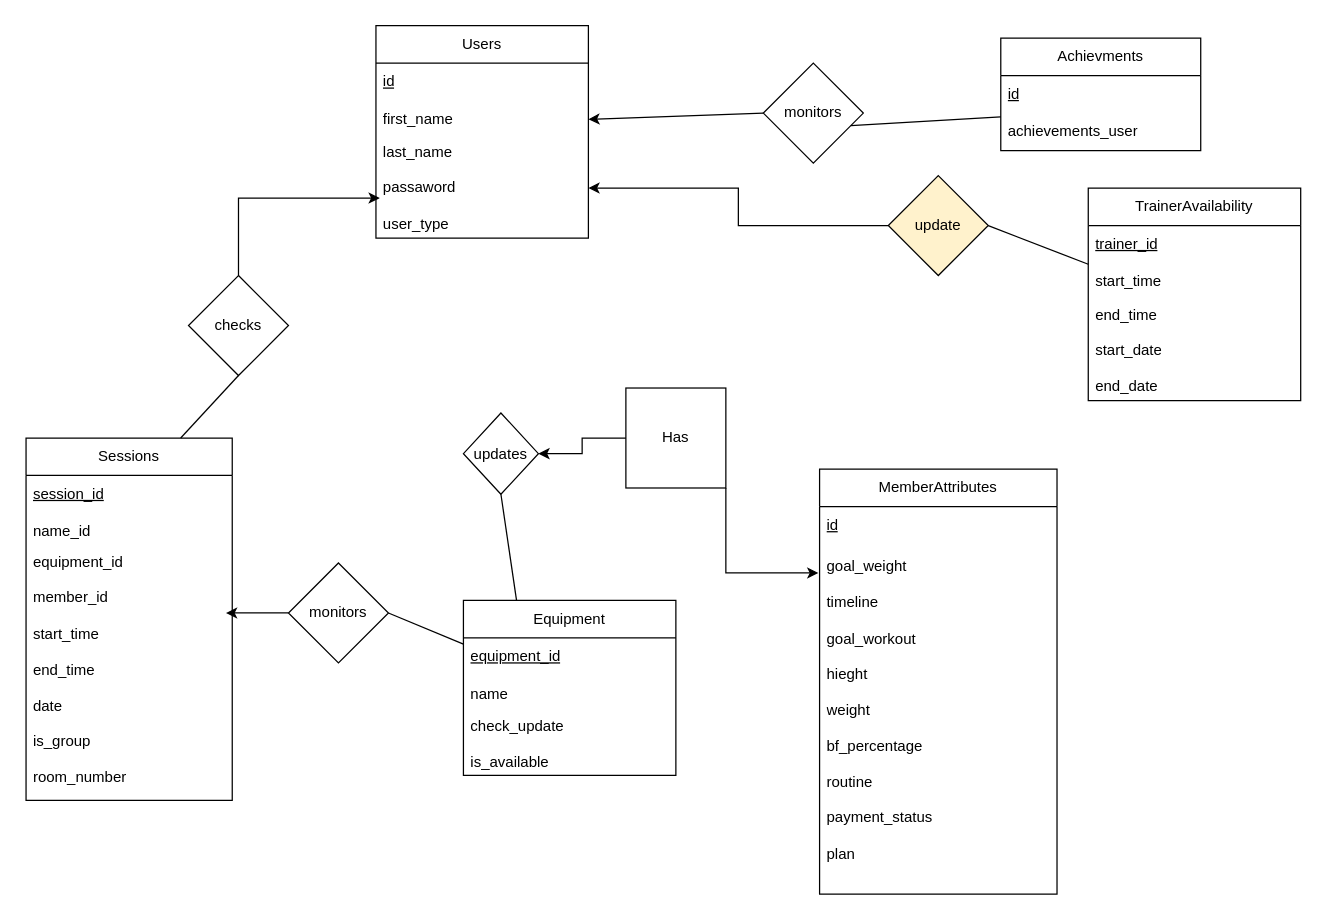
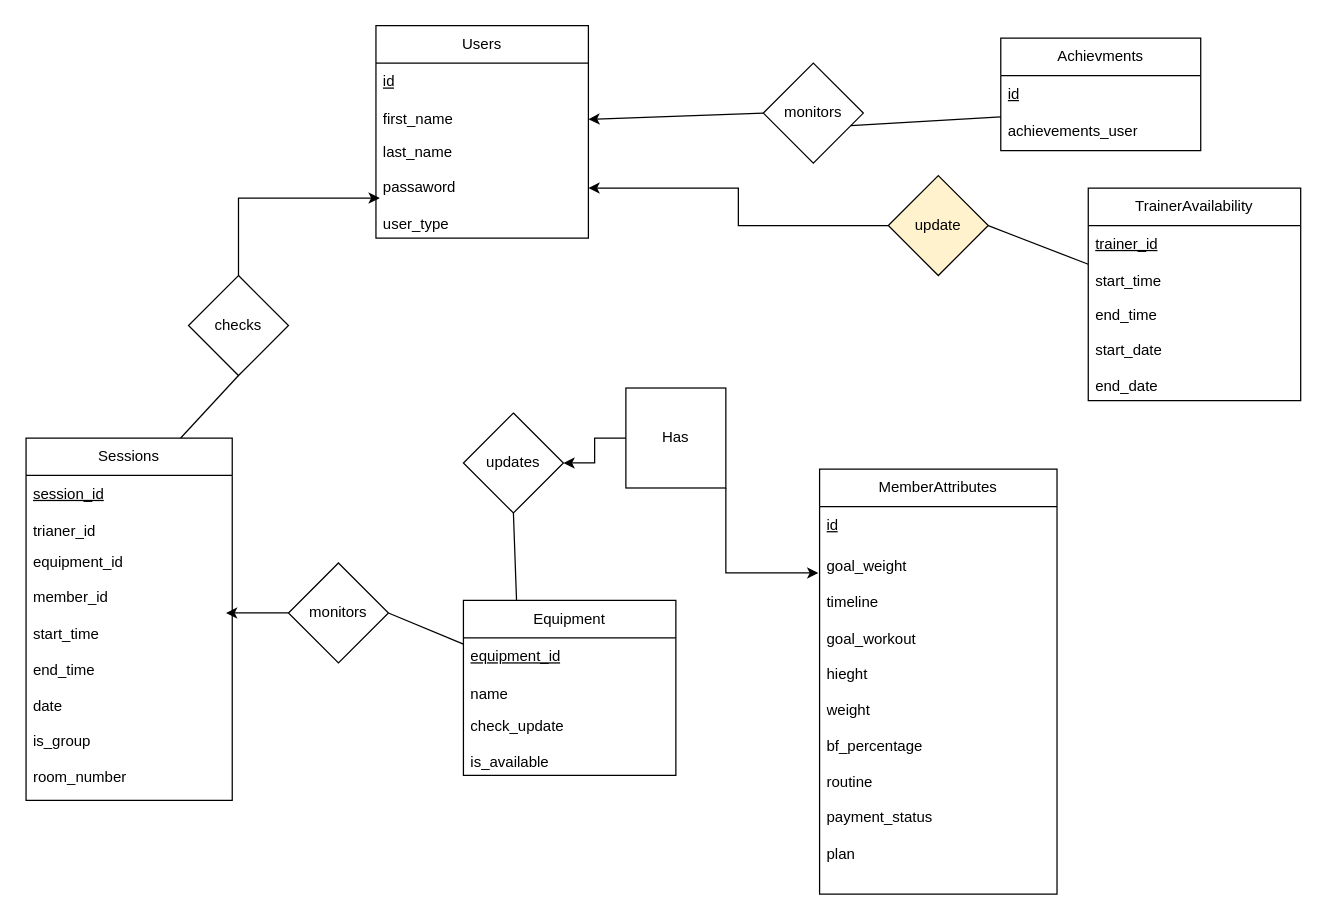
  <mxCell id="0" />
  <mxCell id="1" parent="0" />
  <mxCell id="2" value="Users" style="swimlane;fontStyle=0;childLayout=stackLayout;horizontal=1;startSize=30;horizontalStack=0;resizeParent=1;resizeParentMax=0;resizeLast=0;collapsible=1;marginBottom=0;whiteSpace=wrap;html=1;" parent="1" vertex="1"><mxGeometry x="300" y="20" width="170" height="170" as="geometry" /></mxCell>
  <mxCell id="3" value="&lt;u&gt;id&lt;/u&gt;" style="text;strokeColor=none;fillColor=none;align=left;verticalAlign=middle;spacingLeft=4;spacingRight=4;overflow=hidden;points=[[0,0.5],[1,0.5]];portConstraint=eastwest;rotatable=0;whiteSpace=wrap;html=1;" parent="2" vertex="1"><mxGeometry y="30" width="170" height="30" as="geometry" /></mxCell>
  <mxCell id="4" value="first_name" style="text;strokeColor=none;fillColor=none;align=left;verticalAlign=middle;spacingLeft=4;spacingRight=4;overflow=hidden;points=[[0,0.5],[1,0.5]];portConstraint=eastwest;rotatable=0;whiteSpace=wrap;html=1;" parent="2" vertex="1"><mxGeometry y="60" width="170" height="30" as="geometry" /></mxCell>
  <mxCell id="5" value="last_name&lt;div&gt;&lt;br&gt;&lt;div&gt;passaword&lt;/div&gt;&lt;div&gt;&lt;br&gt;&lt;/div&gt;&lt;div&gt;user_type&lt;/div&gt;&lt;/div&gt;" style="text;strokeColor=none;fillColor=none;align=left;verticalAlign=middle;spacingLeft=4;spacingRight=4;overflow=hidden;points=[[0,0.5],[1,0.5]];portConstraint=eastwest;rotatable=0;whiteSpace=wrap;html=1;" parent="2" vertex="1"><mxGeometry y="90" width="170" height="80" as="geometry" /></mxCell>
  <mxCell id="6" value="MemberAttributes" style="swimlane;fontStyle=0;childLayout=stackLayout;horizontal=1;startSize=30;horizontalStack=0;resizeParent=1;resizeParentMax=0;resizeLast=0;collapsible=1;marginBottom=0;whiteSpace=wrap;html=1;" parent="1" vertex="1"><mxGeometry x="655" y="375" width="190" height="340" as="geometry" /></mxCell>
  <mxCell id="7" value="&lt;u&gt;id&lt;/u&gt;" style="text;strokeColor=none;fillColor=none;align=left;verticalAlign=middle;spacingLeft=4;spacingRight=4;overflow=hidden;points=[[0,0.5],[1,0.5]];portConstraint=eastwest;rotatable=0;whiteSpace=wrap;html=1;" parent="6" vertex="1"><mxGeometry y="30" width="190" height="30" as="geometry" /></mxCell>
  <mxCell id="8" value="goal_weight&lt;div&gt;&lt;br&gt;&lt;/div&gt;&lt;div&gt;timeline&lt;/div&gt;&lt;div&gt;&lt;br&gt;&lt;/div&gt;&lt;div&gt;goal_workout&lt;/div&gt;&lt;div&gt;&lt;br&gt;&lt;/div&gt;&lt;div&gt;hieght&lt;/div&gt;&lt;div&gt;&lt;br&gt;&lt;/div&gt;&lt;div&gt;weight&lt;/div&gt;&lt;div&gt;&lt;br&gt;&lt;/div&gt;&lt;div&gt;bf_percentage&lt;/div&gt;&lt;div&gt;&lt;br&gt;&lt;/div&gt;&lt;div&gt;routine&amp;nbsp;&lt;/div&gt;&lt;div&gt;&lt;br&gt;&lt;/div&gt;&lt;div&gt;payment_status&lt;/div&gt;&lt;div&gt;&lt;br&gt;&lt;/div&gt;&lt;div&gt;plan&lt;/div&gt;&lt;div&gt;&lt;br&gt;&lt;/div&gt;" style="text;strokeColor=none;fillColor=none;align=left;verticalAlign=middle;spacingLeft=4;spacingRight=4;overflow=hidden;points=[[0,0.5],[1,0.5]];portConstraint=eastwest;rotatable=0;whiteSpace=wrap;html=1;" parent="6" vertex="1"><mxGeometry y="60" width="190" height="280" as="geometry" /></mxCell>
  <mxCell id="9" value="Achievments" style="swimlane;fontStyle=0;childLayout=stackLayout;horizontal=1;startSize=30;horizontalStack=0;resizeParent=1;resizeParentMax=0;resizeLast=0;collapsible=1;marginBottom=0;whiteSpace=wrap;html=1;" parent="1" vertex="1"><mxGeometry x="800" y="30" width="160" height="90" as="geometry" /></mxCell>
  <mxCell id="10" value="&lt;u&gt;id&lt;/u&gt;" style="text;strokeColor=none;fillColor=none;align=left;verticalAlign=middle;spacingLeft=4;spacingRight=4;overflow=hidden;points=[[0,0.5],[1,0.5]];portConstraint=eastwest;rotatable=0;whiteSpace=wrap;html=1;" parent="9" vertex="1"><mxGeometry y="30" width="160" height="30" as="geometry" /></mxCell>
  <mxCell id="11" value="achievements_user" style="text;strokeColor=none;fillColor=none;align=left;verticalAlign=middle;spacingLeft=4;spacingRight=4;overflow=hidden;points=[[0,0.5],[1,0.5]];portConstraint=eastwest;rotatable=0;whiteSpace=wrap;html=1;" parent="9" vertex="1"><mxGeometry y="60" width="160" height="30" as="geometry" /></mxCell>
  <mxCell id="12" value="TrainerAvailability" style="swimlane;fontStyle=0;childLayout=stackLayout;horizontal=1;startSize=30;horizontalStack=0;resizeParent=1;resizeParentMax=0;resizeLast=0;collapsible=1;marginBottom=0;whiteSpace=wrap;html=1;" parent="1" vertex="1"><mxGeometry x="870" y="150" width="170" height="170" as="geometry" /></mxCell>
  <mxCell id="13" value="&lt;u&gt;trainer_id&lt;/u&gt;" style="text;strokeColor=none;fillColor=none;align=left;verticalAlign=middle;spacingLeft=4;spacingRight=4;overflow=hidden;points=[[0,0.5],[1,0.5]];portConstraint=eastwest;rotatable=0;whiteSpace=wrap;html=1;" parent="12" vertex="1"><mxGeometry y="30" width="170" height="30" as="geometry" /></mxCell>
  <mxCell id="14" value="start_time" style="text;strokeColor=none;fillColor=none;align=left;verticalAlign=middle;spacingLeft=4;spacingRight=4;overflow=hidden;points=[[0,0.5],[1,0.5]];portConstraint=eastwest;rotatable=0;whiteSpace=wrap;html=1;" parent="12" vertex="1"><mxGeometry y="60" width="170" height="30" as="geometry" /></mxCell>
  <mxCell id="15" value="end_time&lt;div&gt;&lt;br&gt;&lt;/div&gt;&lt;div&gt;start_date&lt;br&gt;&lt;br&gt;&lt;/div&gt;&lt;div&gt;end_date&lt;/div&gt;" style="text;strokeColor=none;fillColor=none;align=left;verticalAlign=middle;spacingLeft=4;spacingRight=4;overflow=hidden;points=[[0,0.5],[1,0.5]];portConstraint=eastwest;rotatable=0;whiteSpace=wrap;html=1;" parent="12" vertex="1"><mxGeometry y="90" width="170" height="80" as="geometry" /></mxCell>
  <mxCell id="16" value="Equipment" style="swimlane;fontStyle=0;childLayout=stackLayout;horizontal=1;startSize=30;horizontalStack=0;resizeParent=1;resizeParentMax=0;resizeLast=0;collapsible=1;marginBottom=0;whiteSpace=wrap;html=1;" parent="1" vertex="1"><mxGeometry x="370" y="480" width="170" height="140" as="geometry" /></mxCell>
  <mxCell id="17" value="&lt;u&gt;equipment_id&lt;/u&gt;" style="text;strokeColor=none;fillColor=none;align=left;verticalAlign=middle;spacingLeft=4;spacingRight=4;overflow=hidden;points=[[0,0.5],[1,0.5]];portConstraint=eastwest;rotatable=0;whiteSpace=wrap;html=1;" parent="16" vertex="1"><mxGeometry y="30" width="170" height="30" as="geometry" /></mxCell>
  <mxCell id="18" value="name" style="text;strokeColor=none;fillColor=none;align=left;verticalAlign=middle;spacingLeft=4;spacingRight=4;overflow=hidden;points=[[0,0.5],[1,0.5]];portConstraint=eastwest;rotatable=0;whiteSpace=wrap;html=1;" parent="16" vertex="1"><mxGeometry y="60" width="170" height="30" as="geometry" /></mxCell>
  <mxCell id="19" value="check_update&lt;div&gt;&lt;br&gt;&lt;div&gt;is_available&lt;/div&gt;&lt;/div&gt;" style="text;strokeColor=none;fillColor=none;align=left;verticalAlign=middle;spacingLeft=4;spacingRight=4;overflow=hidden;points=[[0,0.5],[1,0.5]];portConstraint=eastwest;rotatable=0;whiteSpace=wrap;html=1;" parent="16" vertex="1"><mxGeometry y="90" width="170" height="50" as="geometry" /></mxCell>
  <mxCell id="20" value="Sessions" style="swimlane;fontStyle=0;childLayout=stackLayout;horizontal=1;startSize=30;horizontalStack=0;resizeParent=1;resizeParentMax=0;resizeLast=0;collapsible=1;marginBottom=0;whiteSpace=wrap;html=1;" parent="1" vertex="1"><mxGeometry x="20" y="350" width="165" height="290" as="geometry" /></mxCell>
  <mxCell id="21" value="&lt;u&gt;session_id&lt;/u&gt;" style="text;strokeColor=none;fillColor=none;align=left;verticalAlign=middle;spacingLeft=4;spacingRight=4;overflow=hidden;points=[[0,0.5],[1,0.5]];portConstraint=eastwest;rotatable=0;whiteSpace=wrap;html=1;" parent="20" vertex="1"><mxGeometry y="30" width="165" height="30" as="geometry" /></mxCell>
- <mxCell id="22" value="name_id" style="text;strokeColor=none;fillColor=none;align=left;verticalAlign=middle;spacingLeft=4;spacingRight=4;overflow=hidden;points=[[0,0.5],[1,0.5]];portConstraint=eastwest;rotatable=0;whiteSpace=wrap;html=1;" parent="20" vertex="1"><mxGeometry y="60" width="165" height="30" as="geometry" /></mxCell>
+ <mxCell id="22" value="trianer_id" style="text;strokeColor=none;fillColor=none;align=left;verticalAlign=middle;spacingLeft=4;spacingRight=4;overflow=hidden;points=[[0,0.5],[1,0.5]];portConstraint=eastwest;rotatable=0;whiteSpace=wrap;html=1;" parent="20" vertex="1"><mxGeometry y="60" width="165" height="30" as="geometry" /></mxCell>
  <mxCell id="23" value="&lt;div&gt;equipment_id&lt;br&gt;&lt;/div&gt;&lt;div&gt;&lt;br&gt;&lt;/div&gt;member_id&lt;div&gt;&lt;span style=&quot;background-color: initial;&quot;&gt;&lt;br&gt;&lt;/span&gt;&lt;/div&gt;&lt;div&gt;&lt;span style=&quot;background-color: initial;&quot;&gt;start_time&lt;/span&gt;&lt;div&gt;&lt;br&gt;&lt;/div&gt;&lt;div&gt;end_time&lt;/div&gt;&lt;div&gt;&lt;br&gt;&lt;/div&gt;&lt;div&gt;date&lt;/div&gt;&lt;div&gt;&lt;br&gt;&lt;/div&gt;&lt;div&gt;is_group&lt;/div&gt;&lt;div&gt;&lt;br&gt;&lt;/div&gt;&lt;div&gt;room_number&lt;/div&gt;&lt;div&gt;&lt;br&gt;&lt;/div&gt;&lt;div&gt;&lt;br&gt;&lt;/div&gt;&lt;/div&gt;" style="text;strokeColor=none;fillColor=none;align=left;verticalAlign=middle;spacingLeft=4;spacingRight=4;overflow=hidden;points=[[0,0.5],[1,0.5]];portConstraint=eastwest;rotatable=0;whiteSpace=wrap;html=1;" parent="20" vertex="1"><mxGeometry y="90" width="165" height="200" as="geometry" /></mxCell>
- <mxCell id="24" value="updates" style="rhombus;whiteSpace=wrap;html=1;" parent="1" vertex="1"><mxGeometry x="370" y="330" width="60" height="65" as="geometry" /></mxCell>
+ <mxCell id="24" value="updates" style="rhombus;whiteSpace=wrap;html=1;" parent="1" vertex="1"><mxGeometry x="370" y="330" width="80" height="80" as="geometry" /></mxCell>
  <mxCell id="25" value="checks" style="rhombus;whiteSpace=wrap;html=1;" parent="1" vertex="1"><mxGeometry x="150" y="220" width="80" height="80" as="geometry" /></mxCell>
  <mxCell id="26" style="edgeStyle=orthogonalEdgeStyle;rounded=0;orthogonalLoop=1;jettySize=auto;html=1;exitX=0.5;exitY=0;exitDx=0;exitDy=0;entryX=0.018;entryY=0.6;entryDx=0;entryDy=0;entryPerimeter=0;" parent="1" source="25" target="5" edge="1"><mxGeometry relative="1" as="geometry" /></mxCell>
  <mxCell id="27" style="edgeStyle=orthogonalEdgeStyle;rounded=0;orthogonalLoop=1;jettySize=auto;html=1;exitX=1;exitY=1;exitDx=0;exitDy=0;entryX=-0.005;entryY=0.082;entryDx=0;entryDy=0;entryPerimeter=0;" parent="1" source="28" target="8" edge="1"><mxGeometry relative="1" as="geometry"><mxPoint x="610" y="470" as="targetPoint" /></mxGeometry></mxCell>
  <mxCell id="28" value="Has" style="whiteSpace=wrap;html=1;rounded=0;" parent="1" vertex="1"><mxGeometry x="500" y="310" width="80" height="80" as="geometry" /></mxCell>
  <mxCell id="29" style="edgeStyle=orthogonalEdgeStyle;rounded=0;orthogonalLoop=1;jettySize=auto;html=1;exitX=0;exitY=0.5;exitDx=0;exitDy=0;" parent="1" source="28" target="24" edge="1"><mxGeometry relative="1" as="geometry" /></mxCell>
  <mxCell id="30" style="edgeStyle=orthogonalEdgeStyle;rounded=0;orthogonalLoop=1;jettySize=auto;html=1;exitX=0;exitY=0.5;exitDx=0;exitDy=0;" parent="1" source="31" target="5" edge="1"><mxGeometry relative="1" as="geometry" /></mxCell>
  <mxCell id="31" value="update" style="rhombus;whiteSpace=wrap;html=1;fillColor=#fff2cc;" parent="1" vertex="1"><mxGeometry x="710" y="140" width="80" height="80" as="geometry" /></mxCell>
  <mxCell id="32" value="monitors" style="rhombus;whiteSpace=wrap;html=1;" parent="1" vertex="1"><mxGeometry x="610" y="50" width="80" height="80" as="geometry" /></mxCell>
  <mxCell id="33" value="" style="endArrow=none;html=1;rounded=0;entryX=0.5;entryY=1;entryDx=0;entryDy=0;exitX=0.25;exitY=0;exitDx=0;exitDy=0;" parent="1" source="16" target="24" edge="1"><mxGeometry width="50" height="50" relative="1" as="geometry"><mxPoint x="390" y="480" as="sourcePoint" /><mxPoint x="440" y="430" as="targetPoint" /></mxGeometry></mxCell>
  <mxCell id="34" value="" style="endArrow=none;html=1;rounded=0;exitX=0.75;exitY=0;exitDx=0;exitDy=0;" parent="1" source="20" edge="1"><mxGeometry width="50" height="50" relative="1" as="geometry"><mxPoint x="140" y="350" as="sourcePoint" /><mxPoint x="190" y="300" as="targetPoint" /></mxGeometry></mxCell>
  <mxCell id="35" value="monitors" style="rhombus;whiteSpace=wrap;html=1;" parent="1" vertex="1"><mxGeometry x="230" y="450" width="80" height="80" as="geometry" /></mxCell>
  <mxCell id="36" value="" style="endArrow=none;html=1;rounded=0;entryX=0;entryY=0.25;entryDx=0;entryDy=0;" parent="1" target="16" edge="1"><mxGeometry width="50" height="50" relative="1" as="geometry"><mxPoint x="310" y="490" as="sourcePoint" /><mxPoint x="360" y="440" as="targetPoint" /></mxGeometry></mxCell>
  <mxCell id="37" value="" style="endArrow=none;html=1;rounded=0;entryX=0;entryY=0.033;entryDx=0;entryDy=0;entryPerimeter=0;" parent="1" target="14" edge="1"><mxGeometry width="50" height="50" relative="1" as="geometry"><mxPoint x="790" y="180" as="sourcePoint" /><mxPoint x="840" as="targetPoint" y="130" /></mxGeometry></mxCell>
  <mxCell id="38" value="" style="endArrow=none;html=1;rounded=0;entryX=0;entryY=0.1;entryDx=0;entryDy=0;entryPerimeter=0;" parent="1" target="11" edge="1"><mxGeometry width="50" height="50" relative="1" as="geometry"><mxPoint x="680" y="100" as="sourcePoint" /><mxPoint x="730" y="50" as="targetPoint" /></mxGeometry></mxCell>
  <mxCell id="39" value="" style="endArrow=classic;html=1;rounded=0;entryX=1;entryY=0.5;entryDx=0;entryDy=0;exitX=0;exitY=0.5;exitDx=0;exitDy=0;" parent="1" source="32" target="4" edge="1"><mxGeometry width="50" height="50" relative="1" as="geometry"><mxPoint x="640" y="390" as="sourcePoint" /><mxPoint x="690" y="340" as="targetPoint" /></mxGeometry></mxCell>
  <mxCell id="40" style="edgeStyle=orthogonalEdgeStyle;rounded=0;orthogonalLoop=1;jettySize=auto;html=1;exitX=0;exitY=0.5;exitDx=0;exitDy=0;" parent="1" source="35" edge="1"><mxGeometry relative="1" as="geometry"><mxPoint x="180" y="490" as="targetPoint" /></mxGeometry></mxCell>
